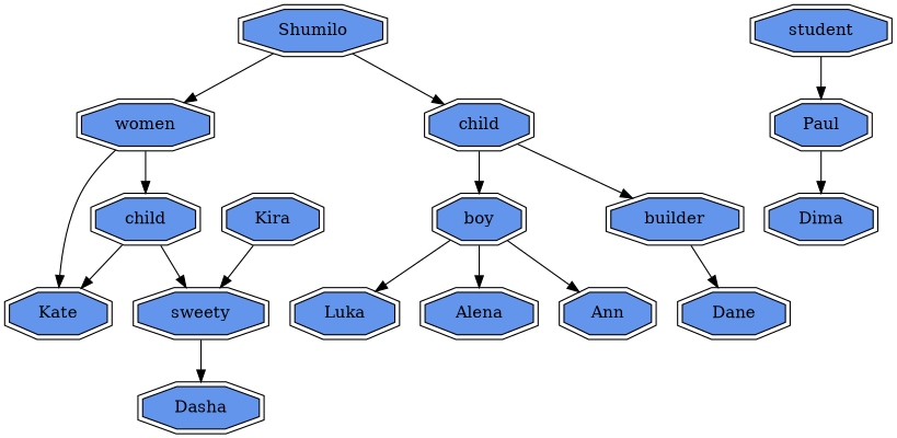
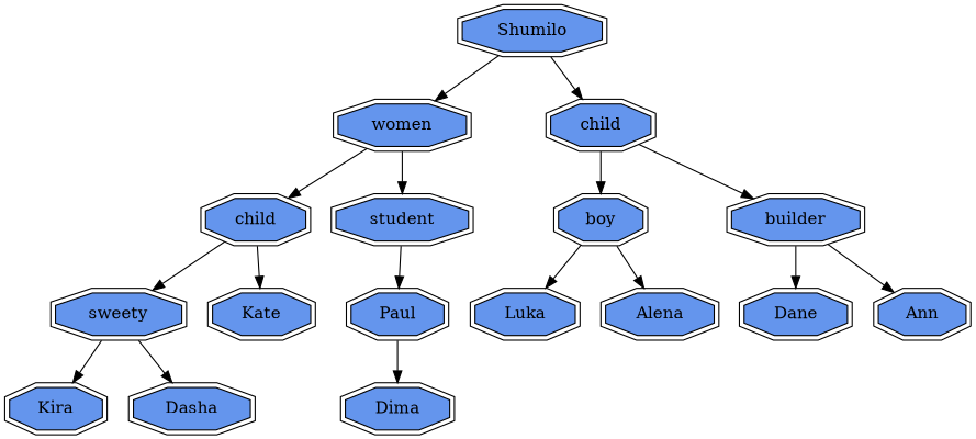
  digraph {
    node [fillcolor=cornflowerblue shape=doubleoctagon style=filled]
    n1 [label=" Shumilo "]
    n2 [label=" women "]
    n3 [label=" child "]
    n4 [label=" child "]
    n5 [label=" student "]
    n6 [label=" boy "]
    n7 [label=" builder "]
    n8 [label=" sweety "]
    n9 [label=" Kate "]
    n10 [label=" Paul "]
    n11 [label=" Luka "]
    n12 [label=" Alena "]
    n13 [label=" Dane "]
    n14 [label=" Ann "]
    n15 [label=" Kira "]
    n16 [label=" Dasha "]
    n17 [label=" Dima "]
    n1 -> n2
    n1 -> n3
    n2 -> n4
-   n2 -> n9
+   n2 -> n5
    n3 -> n6
    n3 -> n7
    n4 -> n8
    n4 -> n9
    n5 -> n10
    n6 -> n11
    n6 -> n12
    n7 -> n13
-   n6 -> n14
-   n15 -> n8
+   n7 -> n14
+   n8 -> n15
    n8 -> n16
    n10 -> n17
  }
